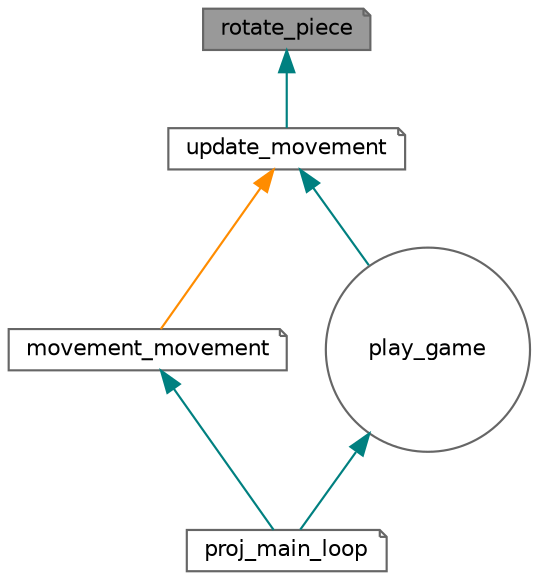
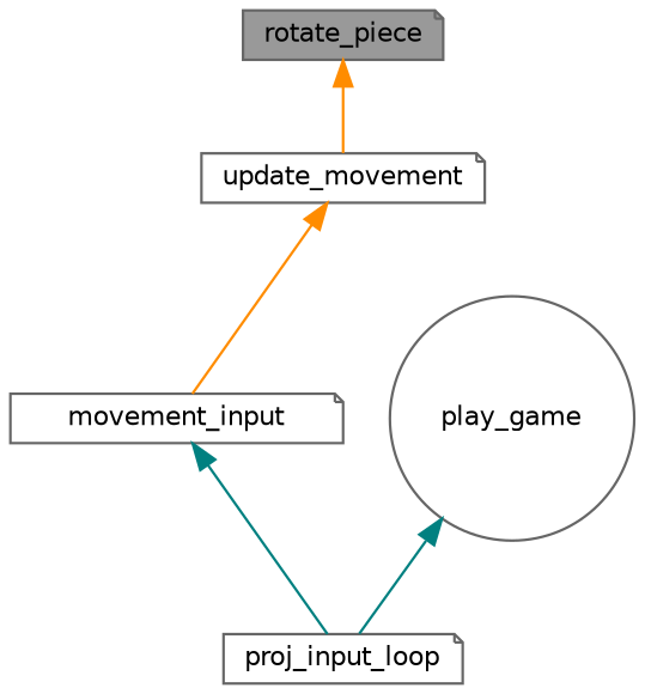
  digraph {
    rankdir=TB
    node [color=grey40 fillcolor=white fontname=Helvetica fontsize=10 shape=note style=filled]
    edge [color=teal dir=back fontname=Helvetica fontsize=10 labelfontname=Helvetica labelfontsize=10 style=solid]
    n1 [color=gray40 fillcolor=grey60 fontcolor=black height=0.2 label=rotate_piece width=0.4]
    n2 [height=0.2 label=update_movement width=0.4]
-   n3 [height=0.2 label=movement_movement width=0.4]
+   n3 [height=0.2 label=movement_input width=0.4]
    n4 [height=0.2 label=play_game shape=circle width=0.4]
-   n5 [height=0.2 label=proj_main_loop width=0.4]
-   n1 -> n2
+   n5 [height=0.2 label=proj_input_loop width=0.4]
+   n1 -> n2 [color=darkorange]
    n2 -> n3 [color=darkorange]
-   n2 -> n4
    n3 -> n5
    n4 -> n5
  }
